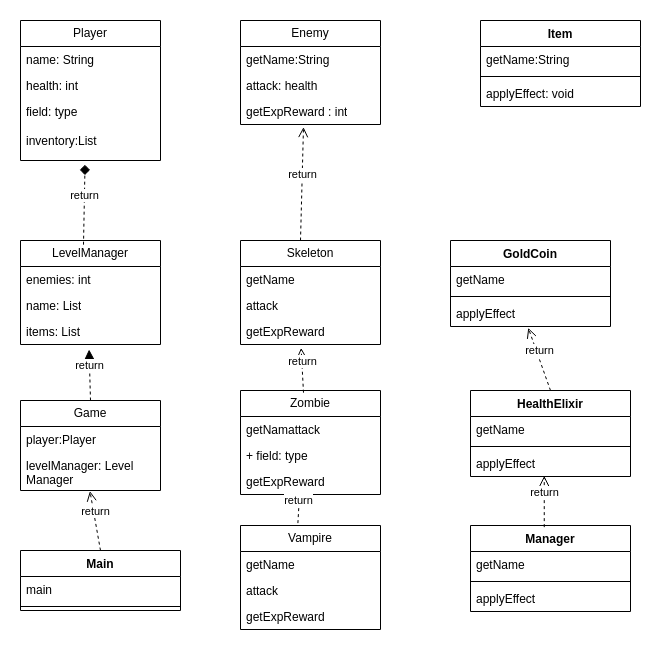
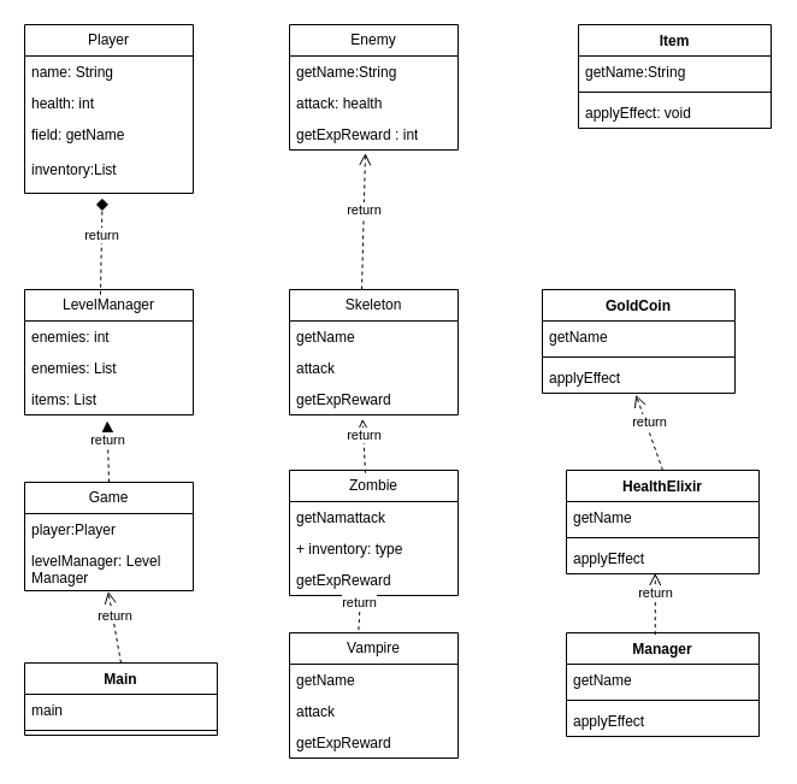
  <mxCell id="0" />
  <mxCell id="1" parent="0" />
  <mxCell id="2" value="Player" style="swimlane;fontStyle=0;childLayout=stackLayout;horizontal=1;startSize=26;fillColor=none;horizontalStack=0;resizeParent=1;resizeParentMax=0;resizeLast=0;collapsible=1;marginBottom=0;whiteSpace=wrap;html=1;" vertex="1" parent="1"><mxGeometry x="20" y="20" width="140" height="140" as="geometry" /></mxCell>
  <mxCell id="3" value="name: String" style="text;strokeColor=none;fillColor=none;align=left;verticalAlign=top;spacingLeft=4;spacingRight=4;overflow=hidden;rotatable=0;points=[[0,0.5],[1,0.5]];portConstraint=eastwest;whiteSpace=wrap;html=1;" vertex="1" parent="2"><mxGeometry y="26" width="140" height="26" as="geometry" /></mxCell>
  <mxCell id="4" value="health: int" style="text;strokeColor=none;fillColor=none;align=left;verticalAlign=top;spacingLeft=4;spacingRight=4;overflow=hidden;rotatable=0;points=[[0,0.5],[1,0.5]];portConstraint=eastwest;whiteSpace=wrap;html=1;" vertex="1" parent="2"><mxGeometry y="52" width="140" height="26" as="geometry" /></mxCell>
- <mxCell id="5" value="field: type&lt;br&gt;&lt;br&gt;inventory:List" style="text;strokeColor=none;fillColor=none;align=left;verticalAlign=top;spacingLeft=4;spacingRight=4;overflow=hidden;rotatable=0;points=[[0,0.5],[1,0.5]];portConstraint=eastwest;whiteSpace=wrap;html=1;" vertex="1" parent="2"><mxGeometry y="78" width="140" height="62" as="geometry" /></mxCell>
+ <mxCell id="5" value="field: getName&lt;br&gt;&lt;br&gt;inventory:List" style="text;strokeColor=none;fillColor=none;align=left;verticalAlign=top;spacingLeft=4;spacingRight=4;overflow=hidden;rotatable=0;points=[[0,0.5],[1,0.5]];portConstraint=eastwest;whiteSpace=wrap;html=1;" vertex="1" parent="2"><mxGeometry y="78" width="140" height="62" as="geometry" /></mxCell>
  <mxCell id="6" value="Enemy" style="swimlane;fontStyle=0;childLayout=stackLayout;horizontal=1;startSize=26;fillColor=none;horizontalStack=0;resizeParent=1;resizeParentMax=0;resizeLast=0;collapsible=1;marginBottom=0;whiteSpace=wrap;html=1;" vertex="1" parent="1"><mxGeometry x="240" y="20" width="140" height="104" as="geometry" /></mxCell>
  <mxCell id="7" value="getName:String" style="text;strokeColor=none;fillColor=none;align=left;verticalAlign=top;spacingLeft=4;spacingRight=4;overflow=hidden;rotatable=0;points=[[0,0.5],[1,0.5]];portConstraint=eastwest;whiteSpace=wrap;html=1;" vertex="1" parent="6"><mxGeometry y="26" width="140" height="26" as="geometry" /></mxCell>
  <mxCell id="8" value="attack: health" style="text;strokeColor=none;fillColor=none;align=left;verticalAlign=top;spacingLeft=4;spacingRight=4;overflow=hidden;rotatable=0;points=[[0,0.5],[1,0.5]];portConstraint=eastwest;whiteSpace=wrap;html=1;" vertex="1" parent="6"><mxGeometry y="52" width="140" height="26" as="geometry" /></mxCell>
  <mxCell id="9" value="getExpReward : int" style="text;strokeColor=none;fillColor=none;align=left;verticalAlign=top;spacingLeft=4;spacingRight=4;overflow=hidden;rotatable=0;points=[[0,0.5],[1,0.5]];portConstraint=eastwest;whiteSpace=wrap;html=1;" vertex="1" parent="6"><mxGeometry y="78" width="140" height="26" as="geometry" /></mxCell>
  <mxCell id="10" value="Item" style="swimlane;fontStyle=1;align=center;verticalAlign=top;childLayout=stackLayout;horizontal=1;startSize=26;horizontalStack=0;resizeParent=1;resizeParentMax=0;resizeLast=0;collapsible=1;marginBottom=0;whiteSpace=wrap;html=1;" vertex="1" parent="1"><mxGeometry x="480" y="20" width="160" height="86" as="geometry" /></mxCell>
  <mxCell id="11" value="getName:String" style="text;strokeColor=none;fillColor=none;align=left;verticalAlign=top;spacingLeft=4;spacingRight=4;overflow=hidden;rotatable=0;points=[[0,0.5],[1,0.5]];portConstraint=eastwest;whiteSpace=wrap;html=1;" vertex="1" parent="10"><mxGeometry y="26" width="160" height="26" as="geometry" /></mxCell>
  <mxCell id="12" value="" style="line;strokeWidth=1;fillColor=none;align=left;verticalAlign=middle;spacingTop=-1;spacingLeft=3;spacingRight=3;rotatable=0;labelPosition=right;points=[];portConstraint=eastwest;strokeColor=inherit;" vertex="1" parent="10"><mxGeometry y="52" width="160" height="8" as="geometry" /></mxCell>
  <mxCell id="13" value="applyEffect: void" style="text;strokeColor=none;fillColor=none;align=left;verticalAlign=top;spacingLeft=4;spacingRight=4;overflow=hidden;rotatable=0;points=[[0,0.5],[1,0.5]];portConstraint=eastwest;whiteSpace=wrap;html=1;" vertex="1" parent="10"><mxGeometry y="60" width="160" height="26" as="geometry" /></mxCell>
  <mxCell id="14" value="LevelManager" style="swimlane;fontStyle=0;childLayout=stackLayout;horizontal=1;startSize=26;fillColor=none;horizontalStack=0;resizeParent=1;resizeParentMax=0;resizeLast=0;collapsible=1;marginBottom=0;whiteSpace=wrap;html=1;" vertex="1" parent="1"><mxGeometry x="20" y="240" width="140" height="104" as="geometry" /></mxCell>
  <mxCell id="15" value="enemies: int" style="text;strokeColor=none;fillColor=none;align=left;verticalAlign=top;spacingLeft=4;spacingRight=4;overflow=hidden;rotatable=0;points=[[0,0.5],[1,0.5]];portConstraint=eastwest;whiteSpace=wrap;html=1;" vertex="1" parent="14"><mxGeometry y="26" width="140" height="26" as="geometry" /></mxCell>
- <mxCell id="16" value="name: List" style="text;strokeColor=none;fillColor=none;align=left;verticalAlign=top;spacingLeft=4;spacingRight=4;overflow=hidden;rotatable=0;points=[[0,0.5],[1,0.5]];portConstraint=eastwest;whiteSpace=wrap;html=1;" vertex="1" parent="14"><mxGeometry y="52" width="140" height="26" as="geometry" /></mxCell>
+ <mxCell id="16" value="enemies: List" style="text;strokeColor=none;fillColor=none;align=left;verticalAlign=top;spacingLeft=4;spacingRight=4;overflow=hidden;rotatable=0;points=[[0,0.5],[1,0.5]];portConstraint=eastwest;whiteSpace=wrap;html=1;" vertex="1" parent="14"><mxGeometry y="52" width="140" height="26" as="geometry" /></mxCell>
  <mxCell id="17" value="items: List" style="text;strokeColor=none;fillColor=none;align=left;verticalAlign=top;spacingLeft=4;spacingRight=4;overflow=hidden;rotatable=0;points=[[0,0.5],[1,0.5]];portConstraint=eastwest;whiteSpace=wrap;html=1;" vertex="1" parent="14"><mxGeometry y="78" width="140" height="26" as="geometry" /></mxCell>
  <mxCell id="18" value="Skeleton" style="swimlane;fontStyle=0;childLayout=stackLayout;horizontal=1;startSize=26;fillColor=none;horizontalStack=0;resizeParent=1;resizeParentMax=0;resizeLast=0;collapsible=1;marginBottom=0;whiteSpace=wrap;html=1;" vertex="1" parent="1"><mxGeometry x="240" y="240" width="140" height="104" as="geometry" /></mxCell>
  <mxCell id="19" value="getName" style="text;strokeColor=none;fillColor=none;align=left;verticalAlign=top;spacingLeft=4;spacingRight=4;overflow=hidden;rotatable=0;points=[[0,0.5],[1,0.5]];portConstraint=eastwest;whiteSpace=wrap;html=1;" vertex="1" parent="18"><mxGeometry y="26" width="140" height="26" as="geometry" /></mxCell>
  <mxCell id="20" value="attack" style="text;strokeColor=none;fillColor=none;align=left;verticalAlign=top;spacingLeft=4;spacingRight=4;overflow=hidden;rotatable=0;points=[[0,0.5],[1,0.5]];portConstraint=eastwest;whiteSpace=wrap;html=1;" vertex="1" parent="18"><mxGeometry y="52" width="140" height="26" as="geometry" /></mxCell>
  <mxCell id="21" value="getExpReward" style="text;strokeColor=none;fillColor=none;align=left;verticalAlign=top;spacingLeft=4;spacingRight=4;overflow=hidden;rotatable=0;points=[[0,0.5],[1,0.5]];portConstraint=eastwest;whiteSpace=wrap;html=1;" vertex="1" parent="18"><mxGeometry y="78" width="140" height="26" as="geometry" /></mxCell>
  <mxCell id="22" value="GoldCoin" style="swimlane;fontStyle=1;align=center;verticalAlign=top;childLayout=stackLayout;horizontal=1;startSize=26;horizontalStack=0;resizeParent=1;resizeParentMax=0;resizeLast=0;collapsible=1;marginBottom=0;whiteSpace=wrap;html=1;" vertex="1" parent="1"><mxGeometry x="450" y="240" width="160" height="86" as="geometry" /></mxCell>
  <mxCell id="23" value="getName" style="text;strokeColor=none;fillColor=none;align=left;verticalAlign=top;spacingLeft=4;spacingRight=4;overflow=hidden;rotatable=0;points=[[0,0.5],[1,0.5]];portConstraint=eastwest;whiteSpace=wrap;html=1;" vertex="1" parent="22"><mxGeometry y="26" width="160" height="26" as="geometry" /></mxCell>
  <mxCell id="24" value="" style="line;strokeWidth=1;fillColor=none;align=left;verticalAlign=middle;spacingTop=-1;spacingLeft=3;spacingRight=3;rotatable=0;labelPosition=right;points=[];portConstraint=eastwest;strokeColor=inherit;" vertex="1" parent="22"><mxGeometry y="52" width="160" height="8" as="geometry" /></mxCell>
  <mxCell id="25" value="applyEffect" style="text;strokeColor=none;fillColor=none;align=left;verticalAlign=top;spacingLeft=4;spacingRight=4;overflow=hidden;rotatable=0;points=[[0,0.5],[1,0.5]];portConstraint=eastwest;whiteSpace=wrap;html=1;" vertex="1" parent="22"><mxGeometry y="60" width="160" height="26" as="geometry" /></mxCell>
  <mxCell id="26" value="Game" style="swimlane;fontStyle=0;childLayout=stackLayout;horizontal=1;startSize=26;fillColor=none;horizontalStack=0;resizeParent=1;resizeParentMax=0;resizeLast=0;collapsible=1;marginBottom=0;whiteSpace=wrap;html=1;" vertex="1" parent="1"><mxGeometry x="20" y="400" width="140" height="90" as="geometry" /></mxCell>
  <mxCell id="27" value="player:Player" style="text;strokeColor=none;fillColor=none;align=left;verticalAlign=top;spacingLeft=4;spacingRight=4;overflow=hidden;rotatable=0;points=[[0,0.5],[1,0.5]];portConstraint=eastwest;whiteSpace=wrap;html=1;" vertex="1" parent="26"><mxGeometry y="26" width="140" height="26" as="geometry" /></mxCell>
  <mxCell id="28" value="levelManager: Level Manager" style="text;strokeColor=none;fillColor=none;align=left;verticalAlign=top;spacingLeft=4;spacingRight=4;overflow=hidden;rotatable=0;points=[[0,0.5],[1,0.5]];portConstraint=eastwest;whiteSpace=wrap;html=1;" vertex="1" parent="26"><mxGeometry y="52" width="140" height="38" as="geometry" /></mxCell>
  <mxCell id="29" value="Zombie" style="swimlane;fontStyle=0;childLayout=stackLayout;horizontal=1;startSize=26;fillColor=none;horizontalStack=0;resizeParent=1;resizeParentMax=0;resizeLast=0;collapsible=1;marginBottom=0;whiteSpace=wrap;html=1;" vertex="1" parent="1"><mxGeometry x="240" y="390" width="140" height="104" as="geometry" /></mxCell>
  <mxCell id="30" value="getNamattack" style="text;strokeColor=none;fillColor=none;align=left;verticalAlign=top;spacingLeft=4;spacingRight=4;overflow=hidden;rotatable=0;points=[[0,0.5],[1,0.5]];portConstraint=eastwest;whiteSpace=wrap;html=1;" vertex="1" parent="29"><mxGeometry y="26" width="140" height="26" as="geometry" /></mxCell>
- <mxCell id="31" value="+ field: type" style="text;strokeColor=none;fillColor=none;align=left;verticalAlign=top;spacingLeft=4;spacingRight=4;overflow=hidden;rotatable=0;points=[[0,0.5],[1,0.5]];portConstraint=eastwest;whiteSpace=wrap;html=1;" vertex="1" parent="29"><mxGeometry y="52" width="140" height="26" as="geometry" /></mxCell>
+ <mxCell id="31" value="+ inventory: type" style="text;strokeColor=none;fillColor=none;align=left;verticalAlign=top;spacingLeft=4;spacingRight=4;overflow=hidden;rotatable=0;points=[[0,0.5],[1,0.5]];portConstraint=eastwest;whiteSpace=wrap;html=1;" vertex="1" parent="29"><mxGeometry y="52" width="140" height="26" as="geometry" /></mxCell>
  <mxCell id="32" value="getExpReward" style="text;strokeColor=none;fillColor=none;align=left;verticalAlign=top;spacingLeft=4;spacingRight=4;overflow=hidden;rotatable=0;points=[[0,0.5],[1,0.5]];portConstraint=eastwest;whiteSpace=wrap;html=1;" vertex="1" parent="29"><mxGeometry y="78" width="140" height="26" as="geometry" /></mxCell>
  <mxCell id="33" value="HealthElixir" style="swimlane;fontStyle=1;align=center;verticalAlign=top;childLayout=stackLayout;horizontal=1;startSize=26;horizontalStack=0;resizeParent=1;resizeParentMax=0;resizeLast=0;collapsible=1;marginBottom=0;whiteSpace=wrap;html=1;" vertex="1" parent="1"><mxGeometry x="470" y="390" width="160" height="86" as="geometry" /></mxCell>
  <mxCell id="34" value="getName" style="text;strokeColor=none;fillColor=none;align=left;verticalAlign=top;spacingLeft=4;spacingRight=4;overflow=hidden;rotatable=0;points=[[0,0.5],[1,0.5]];portConstraint=eastwest;whiteSpace=wrap;html=1;" vertex="1" parent="33"><mxGeometry y="26" width="160" height="26" as="geometry" /></mxCell>
  <mxCell id="35" value="" style="line;strokeWidth=1;fillColor=none;align=left;verticalAlign=middle;spacingTop=-1;spacingLeft=3;spacingRight=3;rotatable=0;labelPosition=right;points=[];portConstraint=eastwest;strokeColor=inherit;" vertex="1" parent="33"><mxGeometry y="52" width="160" height="8" as="geometry" /></mxCell>
  <mxCell id="36" value="applyEffect" style="text;strokeColor=none;fillColor=none;align=left;verticalAlign=top;spacingLeft=4;spacingRight=4;overflow=hidden;rotatable=0;points=[[0,0.5],[1,0.5]];portConstraint=eastwest;whiteSpace=wrap;html=1;" vertex="1" parent="33"><mxGeometry y="60" width="160" height="26" as="geometry" /></mxCell>
  <mxCell id="37" value="Main" style="swimlane;fontStyle=1;align=center;verticalAlign=top;childLayout=stackLayout;horizontal=1;startSize=26;horizontalStack=0;resizeParent=1;resizeParentMax=0;resizeLast=0;collapsible=1;marginBottom=0;whiteSpace=wrap;html=1;" vertex="1" parent="1"><mxGeometry x="20" y="550" width="160" height="60" as="geometry" /></mxCell>
  <mxCell id="38" value="main" style="text;strokeColor=none;fillColor=none;align=left;verticalAlign=top;spacingLeft=4;spacingRight=4;overflow=hidden;rotatable=0;points=[[0,0.5],[1,0.5]];portConstraint=eastwest;whiteSpace=wrap;html=1;" vertex="1" parent="37"><mxGeometry y="26" width="160" height="26" as="geometry" /></mxCell>
  <mxCell id="39" value="" style="line;strokeWidth=1;fillColor=none;align=left;verticalAlign=middle;spacingTop=-1;spacingLeft=3;spacingRight=3;rotatable=0;labelPosition=right;points=[];portConstraint=eastwest;strokeColor=inherit;" vertex="1" parent="37"><mxGeometry y="52" width="160" height="8" as="geometry" /></mxCell>
  <mxCell id="40" value="Vampire" style="swimlane;fontStyle=0;childLayout=stackLayout;horizontal=1;startSize=26;fillColor=none;horizontalStack=0;resizeParent=1;resizeParentMax=0;resizeLast=0;collapsible=1;marginBottom=0;whiteSpace=wrap;html=1;" vertex="1" parent="1"><mxGeometry x="240" y="525" width="140" height="104" as="geometry" /></mxCell>
  <mxCell id="41" value="getName" style="text;strokeColor=none;fillColor=none;align=left;verticalAlign=top;spacingLeft=4;spacingRight=4;overflow=hidden;rotatable=0;points=[[0,0.5],[1,0.5]];portConstraint=eastwest;whiteSpace=wrap;html=1;" vertex="1" parent="40"><mxGeometry y="26" width="140" height="26" as="geometry" /></mxCell>
  <mxCell id="42" value="attack" style="text;strokeColor=none;fillColor=none;align=left;verticalAlign=top;spacingLeft=4;spacingRight=4;overflow=hidden;rotatable=0;points=[[0,0.5],[1,0.5]];portConstraint=eastwest;whiteSpace=wrap;html=1;" vertex="1" parent="40"><mxGeometry y="52" width="140" height="26" as="geometry" /></mxCell>
  <mxCell id="43" value="getExpReward" style="text;strokeColor=none;fillColor=none;align=left;verticalAlign=top;spacingLeft=4;spacingRight=4;overflow=hidden;rotatable=0;points=[[0,0.5],[1,0.5]];portConstraint=eastwest;whiteSpace=wrap;html=1;" vertex="1" parent="40"><mxGeometry y="78" width="140" height="26" as="geometry" /></mxCell>
  <mxCell id="44" value="Manager" style="swimlane;fontStyle=1;align=center;verticalAlign=top;childLayout=stackLayout;horizontal=1;startSize=26;horizontalStack=0;resizeParent=1;resizeParentMax=0;resizeLast=0;collapsible=1;marginBottom=0;whiteSpace=wrap;html=1;" vertex="1" parent="1"><mxGeometry x="470" y="525" width="160" height="86" as="geometry" /></mxCell>
  <mxCell id="45" value="getName" style="text;strokeColor=none;fillColor=none;align=left;verticalAlign=top;spacingLeft=4;spacingRight=4;overflow=hidden;rotatable=0;points=[[0,0.5],[1,0.5]];portConstraint=eastwest;whiteSpace=wrap;html=1;" vertex="1" parent="44"><mxGeometry y="26" width="160" height="26" as="geometry" /></mxCell>
  <mxCell id="46" value="" style="line;strokeWidth=1;fillColor=none;align=left;verticalAlign=middle;spacingTop=-1;spacingLeft=3;spacingRight=3;rotatable=0;labelPosition=right;points=[];portConstraint=eastwest;strokeColor=inherit;" vertex="1" parent="44"><mxGeometry y="52" width="160" height="8" as="geometry" /></mxCell>
  <mxCell id="47" value="applyEffect" style="text;strokeColor=none;fillColor=none;align=left;verticalAlign=top;spacingLeft=4;spacingRight=4;overflow=hidden;rotatable=0;points=[[0,0.5],[1,0.5]];portConstraint=eastwest;whiteSpace=wrap;html=1;" vertex="1" parent="44"><mxGeometry y="60" width="160" height="26" as="geometry" /></mxCell>
  <mxCell id="48" value="return" style="html=1;verticalAlign=bottom;endArrow=open;dashed=1;endSize=8;curved=0;rounded=0;entryX=0.433;entryY=1.131;entryDx=0;entryDy=0;entryPerimeter=0;exitX=0.45;exitY=0.021;exitDx=0;exitDy=0;exitPerimeter=0;" edge="1" parent="1" source="29" target="21"><mxGeometry relative="1" as="geometry"><mxPoint x="380" y="380" as="sourcePoint" /><mxPoint x="300" y="380" as="targetPoint" /></mxGeometry></mxCell>
  <mxCell id="49" value="return" style="html=1;verticalAlign=bottom;endArrow=diamond;dashed=1;endSize=8;curved=0;rounded=0;exitX=0.45;exitY=0.04;exitDx=0;exitDy=0;exitPerimeter=0;entryX=0.461;entryY=1.068;entryDx=0;entryDy=0;entryPerimeter=0;" edge="1" parent="1" source="14" target="5"><mxGeometry relative="1" as="geometry"><mxPoint x="420" y="190" as="sourcePoint" /><mxPoint x="340" y="190" as="targetPoint" /></mxGeometry></mxCell>
  <mxCell id="50" value="return" style="html=1;verticalAlign=bottom;endArrow=open;dashed=1;endSize=8;curved=0;rounded=0;entryX=0.45;entryY=1.1;entryDx=0;entryDy=0;entryPerimeter=0;" edge="1" parent="1" target="9"><mxGeometry relative="1" as="geometry"><mxPoint x="300" y="240" as="sourcePoint" /><mxPoint x="95" y="174" as="targetPoint" /></mxGeometry></mxCell>
  <mxCell id="51" value="return" style="html=1;verticalAlign=bottom;endArrow=block;dashed=1;endSize=8;curved=0;rounded=0;exitX=0.5;exitY=0;exitDx=0;exitDy=0;entryX=0.49;entryY=1.192;entryDx=0;entryDy=0;entryPerimeter=0;" edge="1" parent="1" source="26" target="17"><mxGeometry relative="1" as="geometry"><mxPoint x="103" y="264" as="sourcePoint" /><mxPoint x="105" y="184" as="targetPoint" /></mxGeometry></mxCell>
  <mxCell id="52" value="return" style="html=1;verticalAlign=bottom;endArrow=open;dashed=1;endSize=8;curved=0;rounded=0;exitX=0.5;exitY=0;exitDx=0;exitDy=0;entryX=0.496;entryY=1.016;entryDx=0;entryDy=0;entryPerimeter=0;" edge="1" parent="1" source="37" target="28"><mxGeometry relative="1" as="geometry"><mxPoint x="123" y="284" as="sourcePoint" /><mxPoint x="125" y="204" as="targetPoint" /></mxGeometry></mxCell>
  <mxCell id="53" value="return" style="html=1;verticalAlign=bottom;endArrow=open;dashed=1;endSize=8;curved=0;rounded=0;exitX=0.41;exitY=-0.023;exitDx=0;exitDy=0;exitPerimeter=0;entryX=0.421;entryY=1.054;entryDx=0;entryDy=0;entryPerimeter=0;" edge="1" parent="1" source="40" target="32"><mxGeometry relative="1" as="geometry"><mxPoint x="133" y="294" as="sourcePoint" /><mxPoint x="135" y="214" as="targetPoint" /></mxGeometry></mxCell>
  <mxCell id="54" value="return" style="html=1;verticalAlign=bottom;endArrow=open;dashed=1;endSize=8;curved=0;rounded=0;exitX=0.5;exitY=0;exitDx=0;exitDy=0;entryX=0.486;entryY=1.054;entryDx=0;entryDy=0;entryPerimeter=0;" edge="1" parent="1" source="33" target="25"><mxGeometry relative="1" as="geometry"><mxPoint x="143" y="304" as="sourcePoint" /><mxPoint x="145" y="224" as="targetPoint" /></mxGeometry></mxCell>
  <mxCell id="55" value="return" style="html=1;verticalAlign=bottom;endArrow=open;dashed=1;endSize=8;curved=0;rounded=0;exitX=0.461;exitY=0.019;exitDx=0;exitDy=0;exitPerimeter=0;entryX=0.461;entryY=0.977;entryDx=0;entryDy=0;entryPerimeter=0;" edge="1" parent="1" source="44" target="36"><mxGeometry relative="1" as="geometry"><mxPoint x="153" y="314" as="sourcePoint" /><mxPoint x="155" y="234" as="targetPoint" /></mxGeometry></mxCell>
